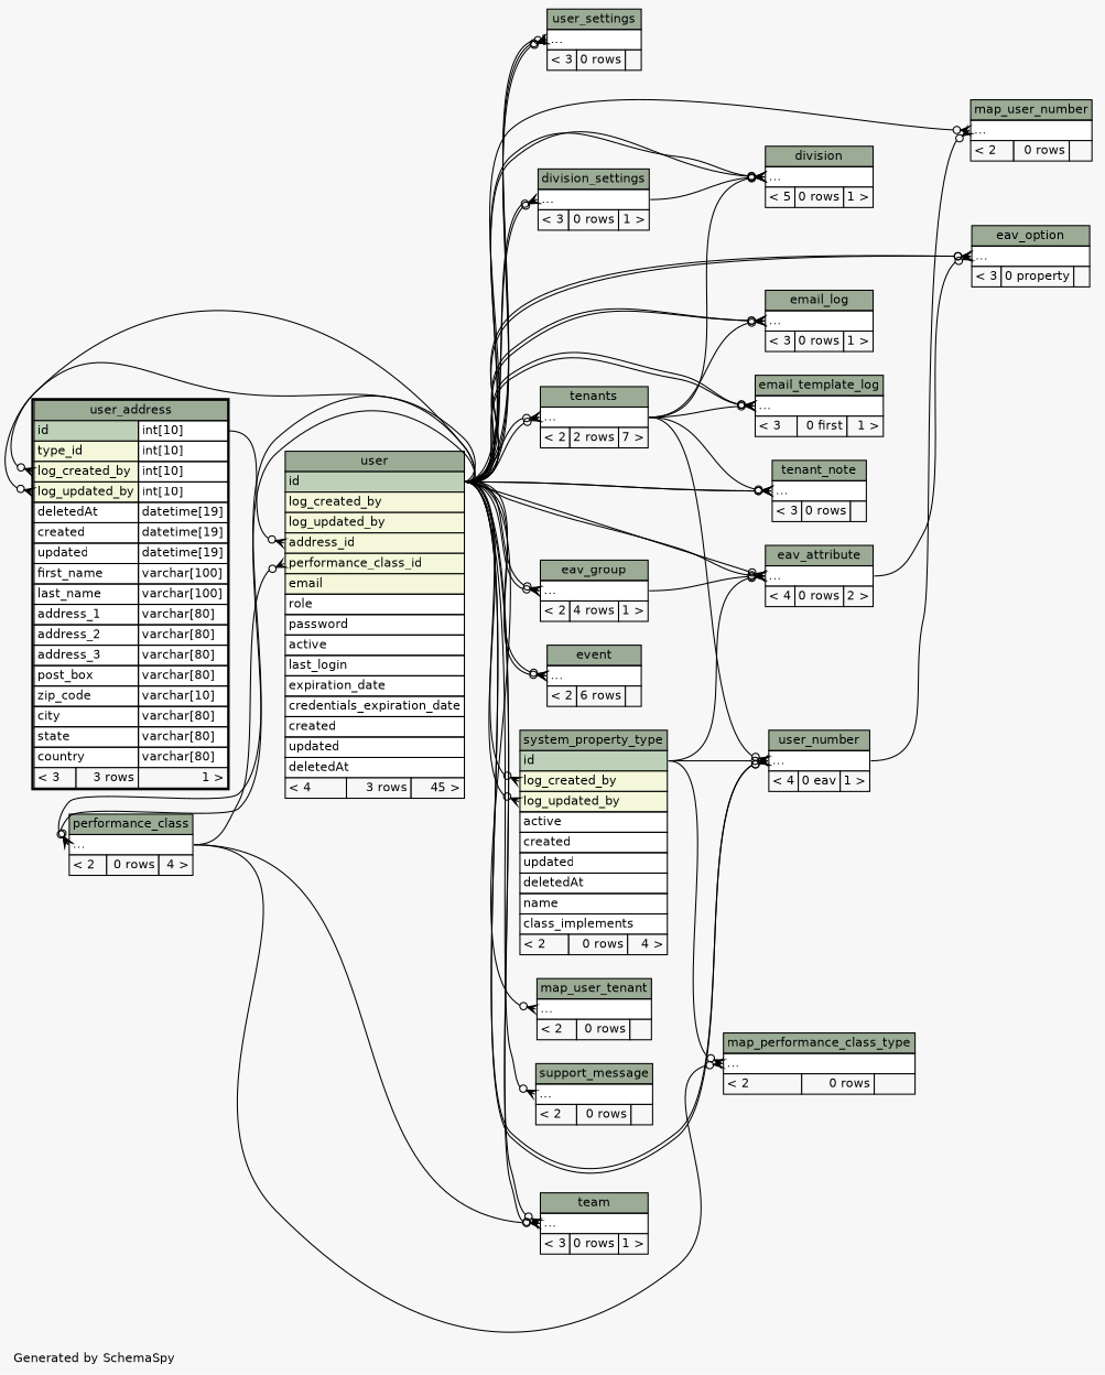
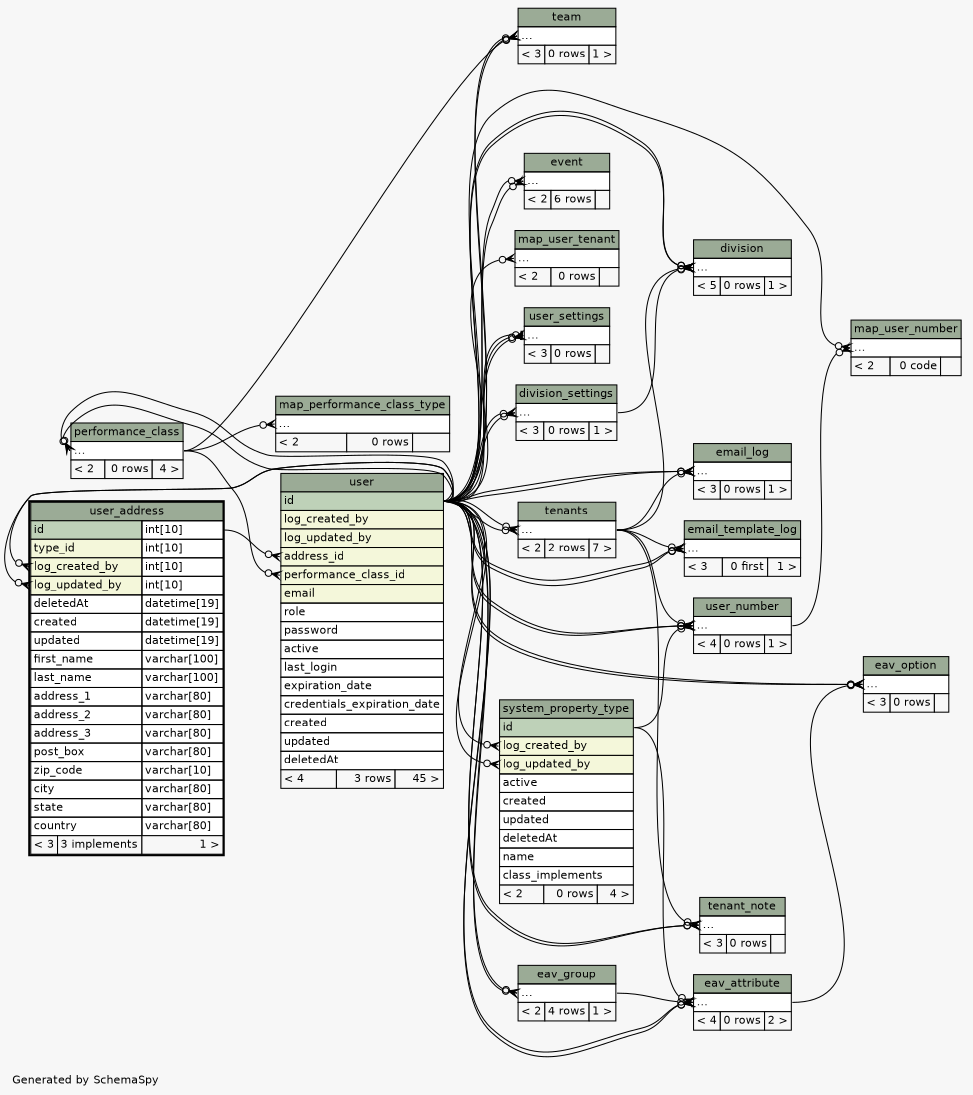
  digraph {
    bgcolor="#f7f7f7"
    fontname=Helvetica
    fontsize=11
    label="\nGenerated by SchemaSpy"
    labeljust=l
    nodesep=0.18
    rankdir=RL
    ranksep=0.46
    node [fontname=Helvetica fontsize=11 shape=plaintext]
    edge [arrowhead=none arrowsize=0.8 arrowtail=crowodot dir=back headport="id:e" tailport="elipses:w"]
    n1 [label=<     <TABLE BORDER="0" CELLBORDER="1" CELLSPACING="0" BGCOLOR="#ffffff">       <TR><TD COLSPAN="3" BGCOLOR="#9bab96" ALIGN="CENTER">division</TD></TR>       <TR><TD PORT="elipses" COLSPAN="3" ALIGN="LEFT">...</TD></TR>       <TR><TD ALIGN="LEFT" BGCOLOR="#f7f7f7">&lt; 5</TD><TD ALIGN="RIGHT" BGCOLOR="#f7f7f7">0 rows</TD><TD ALIGN="RIGHT" BGCOLOR="#f7f7f7">1 &gt;</TD></TR>     </TABLE>>]
    n2 [label=<     <TABLE BORDER="0" CELLBORDER="1" CELLSPACING="0" BGCOLOR="#ffffff">       <TR><TD COLSPAN="3" BGCOLOR="#9bab96" ALIGN="CENTER">user</TD></TR>       <TR><TD PORT="id" COLSPAN="3" BGCOLOR="#bed1b8" ALIGN="LEFT">id</TD></TR>       <TR><TD PORT="log_created_by" COLSPAN="3" BGCOLOR="#f4f7da" ALIGN="LEFT">log_created_by</TD></TR>       <TR><TD PORT="log_updated_by" COLSPAN="3" BGCOLOR="#f4f7da" ALIGN="LEFT">log_updated_by</TD></TR>       <TR><TD PORT="address_id" COLSPAN="3" BGCOLOR="#f4f7da" ALIGN="LEFT">address_id</TD></TR>       <TR><TD PORT="performance_class_id" COLSPAN="3" BGCOLOR="#f4f7da" ALIGN="LEFT">performance_class_id</TD></TR>       <TR><TD PORT="email" COLSPAN="3" BGCOLOR="#f4f7da" ALIGN="LEFT">email</TD></TR>       <TR><TD PORT="role" COLSPAN="3" ALIGN="LEFT">role</TD></TR>       <TR><TD PORT="password" COLSPAN="3" ALIGN="LEFT">password</TD></TR>       <TR><TD PORT="active" COLSPAN="3" ALIGN="LEFT">active</TD></TR>       <TR><TD PORT="last_login" COLSPAN="3" ALIGN="LEFT">last_login</TD></TR>       <TR><TD PORT="expiration_date" COLSPAN="3" ALIGN="LEFT">expiration_date</TD></TR>       <TR><TD PORT="credentials_expiration_date" COLSPAN="3" ALIGN="LEFT">credentials_expiration_date</TD></TR>       <TR><TD PORT="created" COLSPAN="3" ALIGN="LEFT">created</TD></TR>       <TR><TD PORT="updated" COLSPAN="3" ALIGN="LEFT">updated</TD></TR>       <TR><TD PORT="deletedAt" COLSPAN="3" ALIGN="LEFT">deletedAt</TD></TR>       <TR><TD ALIGN="LEFT" BGCOLOR="#f7f7f7">&lt; 4</TD><TD ALIGN="RIGHT" BGCOLOR="#f7f7f7">3 rows</TD><TD ALIGN="RIGHT" BGCOLOR="#f7f7f7">45 &gt;</TD></TR>     </TABLE>>]
    n3 [label=<     <TABLE BORDER="0" CELLBORDER="1" CELLSPACING="0" BGCOLOR="#ffffff">       <TR><TD COLSPAN="3" BGCOLOR="#9bab96" ALIGN="CENTER">division_settings</TD></TR>       <TR><TD PORT="elipses" COLSPAN="3" ALIGN="LEFT">...</TD></TR>       <TR><TD ALIGN="LEFT" BGCOLOR="#f7f7f7">&lt; 3</TD><TD ALIGN="RIGHT" BGCOLOR="#f7f7f7">0 rows</TD><TD ALIGN="RIGHT" BGCOLOR="#f7f7f7">1 &gt;</TD></TR>     </TABLE>>]
    n4 [label=<     <TABLE BORDER="0" CELLBORDER="1" CELLSPACING="0" BGCOLOR="#ffffff">       <TR><TD COLSPAN="3" BGCOLOR="#9bab96" ALIGN="CENTER">tenants</TD></TR>       <TR><TD PORT="elipses" COLSPAN="3" ALIGN="LEFT">...</TD></TR>       <TR><TD ALIGN="LEFT" BGCOLOR="#f7f7f7">&lt; 2</TD><TD ALIGN="RIGHT" BGCOLOR="#f7f7f7">2 rows</TD><TD ALIGN="RIGHT" BGCOLOR="#f7f7f7">7 &gt;</TD></TR>     </TABLE>>]
    n5 [label=<     <TABLE BORDER="0" CELLBORDER="1" CELLSPACING="0" BGCOLOR="#ffffff">       <TR><TD COLSPAN="3" BGCOLOR="#9bab96" ALIGN="CENTER">performance_class</TD></TR>       <TR><TD PORT="elipses" COLSPAN="3" ALIGN="LEFT">...</TD></TR>       <TR><TD ALIGN="LEFT" BGCOLOR="#f7f7f7">&lt; 2</TD><TD ALIGN="RIGHT" BGCOLOR="#f7f7f7">0 rows</TD><TD ALIGN="RIGHT" BGCOLOR="#f7f7f7">4 &gt;</TD></TR>     </TABLE>>]
-   n6 [label=<     <TABLE BORDER="2" CELLBORDER="1" CELLSPACING="0" BGCOLOR="#ffffff">       <TR><TD COLSPAN="3" BGCOLOR="#9bab96" ALIGN="CENTER">user_address</TD></TR>       <TR><TD PORT="id" COLSPAN="2" BGCOLOR="#bed1b8" ALIGN="LEFT">id</TD><TD PORT="id.type" ALIGN="LEFT">int[10]</TD></TR>       <TR><TD PORT="type_id" COLSPAN="2" BGCOLOR="#f4f7da" ALIGN="LEFT">type_id</TD><TD PORT="type_id.type" ALIGN="LEFT">int[10]</TD></TR>       <TR><TD PORT="log_created_by" COLSPAN="2" BGCOLOR="#f4f7da" ALIGN="LEFT">log_created_by</TD><TD PORT="log_created_by.type" ALIGN="LEFT">int[10]</TD></TR>       <TR><TD PORT="log_updated_by" COLSPAN="2" BGCOLOR="#f4f7da" ALIGN="LEFT">log_updated_by</TD><TD PORT="log_updated_by.type" ALIGN="LEFT">int[10]</TD></TR>       <TR><TD PORT="deletedAt" COLSPAN="2" ALIGN="LEFT">deletedAt</TD><TD PORT="deletedAt.type" ALIGN="LEFT">datetime[19]</TD></TR>       <TR><TD PORT="created" COLSPAN="2" ALIGN="LEFT">created</TD><TD PORT="created.type" ALIGN="LEFT">datetime[19]</TD></TR>       <TR><TD PORT="updated" COLSPAN="2" ALIGN="LEFT">updated</TD><TD PORT="updated.type" ALIGN="LEFT">datetime[19]</TD></TR>       <TR><TD PORT="first_name" COLSPAN="2" ALIGN="LEFT">first_name</TD><TD PORT="first_name.type" ALIGN="LEFT">varchar[100]</TD></TR>       <TR><TD PORT="last_name" COLSPAN="2" ALIGN="LEFT">last_name</TD><TD PORT="last_name.type" ALIGN="LEFT">varchar[100]</TD></TR>       <TR><TD PORT="address_1" COLSPAN="2" ALIGN="LEFT">address_1</TD><TD PORT="address_1.type" ALIGN="LEFT">varchar[80]</TD></TR>       <TR><TD PORT="address_2" COLSPAN="2" ALIGN="LEFT">address_2</TD><TD PORT="address_2.type" ALIGN="LEFT">varchar[80]</TD></TR>       <TR><TD PORT="address_3" COLSPAN="2" ALIGN="LEFT">address_3</TD><TD PORT="address_3.type" ALIGN="LEFT">varchar[80]</TD></TR>       <TR><TD PORT="post_box" COLSPAN="2" ALIGN="LEFT">post_box</TD><TD PORT="post_box.type" ALIGN="LEFT">varchar[80]</TD></TR>       <TR><TD PORT="zip_code" COLSPAN="2" ALIGN="LEFT">zip_code</TD><TD PORT="zip_code.type" ALIGN="LEFT">varchar[10]</TD></TR>       <TR><TD PORT="city" COLSPAN="2" ALIGN="LEFT">city</TD><TD PORT="city.type" ALIGN="LEFT">varchar[80]</TD></TR>       <TR><TD PORT="state" COLSPAN="2" ALIGN="LEFT">state</TD><TD PORT="state.type" ALIGN="LEFT">varchar[80]</TD></TR>       <TR><TD PORT="country" COLSPAN="2" ALIGN="LEFT">country</TD><TD PORT="country.type" ALIGN="LEFT">varchar[80]</TD></TR>       <TR><TD ALIGN="LEFT" BGCOLOR="#f7f7f7">&lt; 3</TD><TD ALIGN="RIGHT" BGCOLOR="#f7f7f7">3 rows</TD><TD ALIGN="RIGHT" BGCOLOR="#f7f7f7">1 &gt;</TD></TR>     </TABLE>>]
+   n6 [label=<     <TABLE BORDER="2" CELLBORDER="1" CELLSPACING="0" BGCOLOR="#ffffff">       <TR><TD COLSPAN="3" BGCOLOR="#9bab96" ALIGN="CENTER">user_address</TD></TR>       <TR><TD PORT="id" COLSPAN="2" BGCOLOR="#bed1b8" ALIGN="LEFT">id</TD><TD PORT="id.type" ALIGN="LEFT">int[10]</TD></TR>       <TR><TD PORT="type_id" COLSPAN="2" BGCOLOR="#f4f7da" ALIGN="LEFT">type_id</TD><TD PORT="type_id.type" ALIGN="LEFT">int[10]</TD></TR>       <TR><TD PORT="log_created_by" COLSPAN="2" BGCOLOR="#f4f7da" ALIGN="LEFT">log_created_by</TD><TD PORT="log_created_by.type" ALIGN="LEFT">int[10]</TD></TR>       <TR><TD PORT="log_updated_by" COLSPAN="2" BGCOLOR="#f4f7da" ALIGN="LEFT">log_updated_by</TD><TD PORT="log_updated_by.type" ALIGN="LEFT">int[10]</TD></TR>       <TR><TD PORT="deletedAt" COLSPAN="2" ALIGN="LEFT">deletedAt</TD><TD PORT="deletedAt.type" ALIGN="LEFT">datetime[19]</TD></TR>       <TR><TD PORT="created" COLSPAN="2" ALIGN="LEFT">created</TD><TD PORT="created.type" ALIGN="LEFT">datetime[19]</TD></TR>       <TR><TD PORT="updated" COLSPAN="2" ALIGN="LEFT">updated</TD><TD PORT="updated.type" ALIGN="LEFT">datetime[19]</TD></TR>       <TR><TD PORT="first_name" COLSPAN="2" ALIGN="LEFT">first_name</TD><TD PORT="first_name.type" ALIGN="LEFT">varchar[100]</TD></TR>       <TR><TD PORT="last_name" COLSPAN="2" ALIGN="LEFT">last_name</TD><TD PORT="last_name.type" ALIGN="LEFT">varchar[100]</TD></TR>       <TR><TD PORT="address_1" COLSPAN="2" ALIGN="LEFT">address_1</TD><TD PORT="address_1.type" ALIGN="LEFT">varchar[80]</TD></TR>       <TR><TD PORT="address_2" COLSPAN="2" ALIGN="LEFT">address_2</TD><TD PORT="address_2.type" ALIGN="LEFT">varchar[80]</TD></TR>       <TR><TD PORT="address_3" COLSPAN="2" ALIGN="LEFT">address_3</TD><TD PORT="address_3.type" ALIGN="LEFT">varchar[80]</TD></TR>       <TR><TD PORT="post_box" COLSPAN="2" ALIGN="LEFT">post_box</TD><TD PORT="post_box.type" ALIGN="LEFT">varchar[80]</TD></TR>       <TR><TD PORT="zip_code" COLSPAN="2" ALIGN="LEFT">zip_code</TD><TD PORT="zip_code.type" ALIGN="LEFT">varchar[10]</TD></TR>       <TR><TD PORT="city" COLSPAN="2" ALIGN="LEFT">city</TD><TD PORT="city.type" ALIGN="LEFT">varchar[80]</TD></TR>       <TR><TD PORT="state" COLSPAN="2" ALIGN="LEFT">state</TD><TD PORT="state.type" ALIGN="LEFT">varchar[80]</TD></TR>       <TR><TD PORT="country" COLSPAN="2" ALIGN="LEFT">country</TD><TD PORT="country.type" ALIGN="LEFT">varchar[80]</TD></TR>       <TR><TD ALIGN="LEFT" BGCOLOR="#f7f7f7">&lt; 3</TD><TD ALIGN="RIGHT" BGCOLOR="#f7f7f7">3 implements</TD><TD ALIGN="RIGHT" BGCOLOR="#f7f7f7">1 &gt;</TD></TR>     </TABLE>>]
    n7 [label=<     <TABLE BORDER="0" CELLBORDER="1" CELLSPACING="0" BGCOLOR="#ffffff">       <TR><TD COLSPAN="3" BGCOLOR="#9bab96" ALIGN="CENTER">eav_attribute</TD></TR>       <TR><TD PORT="elipses" COLSPAN="3" ALIGN="LEFT">...</TD></TR>       <TR><TD ALIGN="LEFT" BGCOLOR="#f7f7f7">&lt; 4</TD><TD ALIGN="RIGHT" BGCOLOR="#f7f7f7">0 rows</TD><TD ALIGN="RIGHT" BGCOLOR="#f7f7f7">2 &gt;</TD></TR>     </TABLE>>]
    n8 [label=<     <TABLE BORDER="0" CELLBORDER="1" CELLSPACING="0" BGCOLOR="#ffffff">       <TR><TD COLSPAN="3" BGCOLOR="#9bab96" ALIGN="CENTER">eav_group</TD></TR>       <TR><TD PORT="elipses" COLSPAN="3" ALIGN="LEFT">...</TD></TR>       <TR><TD ALIGN="LEFT" BGCOLOR="#f7f7f7">&lt; 2</TD><TD ALIGN="RIGHT" BGCOLOR="#f7f7f7">4 rows</TD><TD ALIGN="RIGHT" BGCOLOR="#f7f7f7">1 &gt;</TD></TR>     </TABLE>>]
    n9 [label=<     <TABLE BORDER="0" CELLBORDER="1" CELLSPACING="0" BGCOLOR="#ffffff">       <TR><TD COLSPAN="3" BGCOLOR="#9bab96" ALIGN="CENTER">system_property_type</TD></TR>       <TR><TD PORT="id" COLSPAN="3" BGCOLOR="#bed1b8" ALIGN="LEFT">id</TD></TR>       <TR><TD PORT="log_created_by" COLSPAN="3" BGCOLOR="#f4f7da" ALIGN="LEFT">log_created_by</TD></TR>       <TR><TD PORT="log_updated_by" COLSPAN="3" BGCOLOR="#f4f7da" ALIGN="LEFT">log_updated_by</TD></TR>       <TR><TD PORT="active" COLSPAN="3" ALIGN="LEFT">active</TD></TR>       <TR><TD PORT="created" COLSPAN="3" ALIGN="LEFT">created</TD></TR>       <TR><TD PORT="updated" COLSPAN="3" ALIGN="LEFT">updated</TD></TR>       <TR><TD PORT="deletedAt" COLSPAN="3" ALIGN="LEFT">deletedAt</TD></TR>       <TR><TD PORT="name" COLSPAN="3" ALIGN="LEFT">name</TD></TR>       <TR><TD PORT="class_implements" COLSPAN="3" ALIGN="LEFT">class_implements</TD></TR>       <TR><TD ALIGN="LEFT" BGCOLOR="#f7f7f7">&lt; 2</TD><TD ALIGN="RIGHT" BGCOLOR="#f7f7f7">0 rows</TD><TD ALIGN="RIGHT" BGCOLOR="#f7f7f7">4 &gt;</TD></TR>     </TABLE>>]
-   n10 [label=<     <TABLE BORDER="0" CELLBORDER="1" CELLSPACING="0" BGCOLOR="#ffffff">       <TR><TD COLSPAN="3" BGCOLOR="#9bab96" ALIGN="CENTER">eav_option</TD></TR>       <TR><TD PORT="elipses" COLSPAN="3" ALIGN="LEFT">...</TD></TR>       <TR><TD ALIGN="LEFT" BGCOLOR="#f7f7f7">&lt; 3</TD><TD ALIGN="RIGHT" BGCOLOR="#f7f7f7">0 property</TD><TD ALIGN="RIGHT" BGCOLOR="#f7f7f7">  </TD></TR>     </TABLE>>]
+   n10 [label=<     <TABLE BORDER="0" CELLBORDER="1" CELLSPACING="0" BGCOLOR="#ffffff">       <TR><TD COLSPAN="3" BGCOLOR="#9bab96" ALIGN="CENTER">eav_option</TD></TR>       <TR><TD PORT="elipses" COLSPAN="3" ALIGN="LEFT">...</TD></TR>       <TR><TD ALIGN="LEFT" BGCOLOR="#f7f7f7">&lt; 3</TD><TD ALIGN="RIGHT" BGCOLOR="#f7f7f7">0 rows</TD><TD ALIGN="RIGHT" BGCOLOR="#f7f7f7">  </TD></TR>     </TABLE>>]
    n11 [label=<     <TABLE BORDER="0" CELLBORDER="1" CELLSPACING="0" BGCOLOR="#ffffff">       <TR><TD COLSPAN="3" BGCOLOR="#9bab96" ALIGN="CENTER">email_log</TD></TR>       <TR><TD PORT="elipses" COLSPAN="3" ALIGN="LEFT">...</TD></TR>       <TR><TD ALIGN="LEFT" BGCOLOR="#f7f7f7">&lt; 3</TD><TD ALIGN="RIGHT" BGCOLOR="#f7f7f7">0 rows</TD><TD ALIGN="RIGHT" BGCOLOR="#f7f7f7">1 &gt;</TD></TR>     </TABLE>>]
    n12 [label=<     <TABLE BORDER="0" CELLBORDER="1" CELLSPACING="0" BGCOLOR="#ffffff">       <TR><TD COLSPAN="3" BGCOLOR="#9bab96" ALIGN="CENTER">email_template_log</TD></TR>       <TR><TD PORT="elipses" COLSPAN="3" ALIGN="LEFT">...</TD></TR>       <TR><TD ALIGN="LEFT" BGCOLOR="#f7f7f7">&lt; 3</TD><TD ALIGN="RIGHT" BGCOLOR="#f7f7f7">0 first</TD><TD ALIGN="RIGHT" BGCOLOR="#f7f7f7">1 &gt;</TD></TR>     </TABLE>>]
    n13 [label=<     <TABLE BORDER="0" CELLBORDER="1" CELLSPACING="0" BGCOLOR="#ffffff">       <TR><TD COLSPAN="3" BGCOLOR="#9bab96" ALIGN="CENTER">event</TD></TR>       <TR><TD PORT="elipses" COLSPAN="3" ALIGN="LEFT">...</TD></TR>       <TR><TD ALIGN="LEFT" BGCOLOR="#f7f7f7">&lt; 2</TD><TD ALIGN="RIGHT" BGCOLOR="#f7f7f7">6 rows</TD><TD ALIGN="RIGHT" BGCOLOR="#f7f7f7">  </TD></TR>     </TABLE>>]
    n14 [label=<     <TABLE BORDER="0" CELLBORDER="1" CELLSPACING="0" BGCOLOR="#ffffff">       <TR><TD COLSPAN="3" BGCOLOR="#9bab96" ALIGN="CENTER">map_performance_class_type</TD></TR>       <TR><TD PORT="elipses" COLSPAN="3" ALIGN="LEFT">...</TD></TR>       <TR><TD ALIGN="LEFT" BGCOLOR="#f7f7f7">&lt; 2</TD><TD ALIGN="RIGHT" BGCOLOR="#f7f7f7">0 rows</TD><TD ALIGN="RIGHT" BGCOLOR="#f7f7f7">  </TD></TR>     </TABLE>>]
-   n15 [label=<     <TABLE BORDER="0" CELLBORDER="1" CELLSPACING="0" BGCOLOR="#ffffff">       <TR><TD COLSPAN="3" BGCOLOR="#9bab96" ALIGN="CENTER">map_user_number</TD></TR>       <TR><TD PORT="elipses" COLSPAN="3" ALIGN="LEFT">...</TD></TR>       <TR><TD ALIGN="LEFT" BGCOLOR="#f7f7f7">&lt; 2</TD><TD ALIGN="RIGHT" BGCOLOR="#f7f7f7">0 rows</TD><TD ALIGN="RIGHT" BGCOLOR="#f7f7f7">  </TD></TR>     </TABLE>>]
-   n16 [label=<     <TABLE BORDER="0" CELLBORDER="1" CELLSPACING="0" BGCOLOR="#ffffff">       <TR><TD COLSPAN="3" BGCOLOR="#9bab96" ALIGN="CENTER">user_number</TD></TR>       <TR><TD PORT="elipses" COLSPAN="3" ALIGN="LEFT">...</TD></TR>       <TR><TD ALIGN="LEFT" BGCOLOR="#f7f7f7">&lt; 4</TD><TD ALIGN="RIGHT" BGCOLOR="#f7f7f7">0 eav</TD><TD ALIGN="RIGHT" BGCOLOR="#f7f7f7">1 &gt;</TD></TR>     </TABLE>>]
+   n15 [label=<     <TABLE BORDER="0" CELLBORDER="1" CELLSPACING="0" BGCOLOR="#ffffff">       <TR><TD COLSPAN="3" BGCOLOR="#9bab96" ALIGN="CENTER">map_user_number</TD></TR>       <TR><TD PORT="elipses" COLSPAN="3" ALIGN="LEFT">...</TD></TR>       <TR><TD ALIGN="LEFT" BGCOLOR="#f7f7f7">&lt; 2</TD><TD ALIGN="RIGHT" BGCOLOR="#f7f7f7">0 code</TD><TD ALIGN="RIGHT" BGCOLOR="#f7f7f7">  </TD></TR>     </TABLE>>]
+   n16 [label=<     <TABLE BORDER="0" CELLBORDER="1" CELLSPACING="0" BGCOLOR="#ffffff">       <TR><TD COLSPAN="3" BGCOLOR="#9bab96" ALIGN="CENTER">user_number</TD></TR>       <TR><TD PORT="elipses" COLSPAN="3" ALIGN="LEFT">...</TD></TR>       <TR><TD ALIGN="LEFT" BGCOLOR="#f7f7f7">&lt; 4</TD><TD ALIGN="RIGHT" BGCOLOR="#f7f7f7">0 rows</TD><TD ALIGN="RIGHT" BGCOLOR="#f7f7f7">1 &gt;</TD></TR>     </TABLE>>]
    n17 [label=<     <TABLE BORDER="0" CELLBORDER="1" CELLSPACING="0" BGCOLOR="#ffffff">       <TR><TD COLSPAN="3" BGCOLOR="#9bab96" ALIGN="CENTER">map_user_tenant</TD></TR>       <TR><TD PORT="elipses" COLSPAN="3" ALIGN="LEFT">...</TD></TR>       <TR><TD ALIGN="LEFT" BGCOLOR="#f7f7f7">&lt; 2</TD><TD ALIGN="RIGHT" BGCOLOR="#f7f7f7">0 rows</TD><TD ALIGN="RIGHT" BGCOLOR="#f7f7f7">  </TD></TR>     </TABLE>>]
-   n18 [label=<     <TABLE BORDER="0" CELLBORDER="1" CELLSPACING="0" BGCOLOR="#ffffff">       <TR><TD COLSPAN="3" BGCOLOR="#9bab96" ALIGN="CENTER">support_message</TD></TR>       <TR><TD PORT="elipses" COLSPAN="3" ALIGN="LEFT">...</TD></TR>       <TR><TD ALIGN="LEFT" BGCOLOR="#f7f7f7">&lt; 2</TD><TD ALIGN="RIGHT" BGCOLOR="#f7f7f7">0 rows</TD><TD ALIGN="RIGHT" BGCOLOR="#f7f7f7">  </TD></TR>     </TABLE>>]
    n19 [label=<     <TABLE BORDER="0" CELLBORDER="1" CELLSPACING="0" BGCOLOR="#ffffff">       <TR><TD COLSPAN="3" BGCOLOR="#9bab96" ALIGN="CENTER">team</TD></TR>       <TR><TD PORT="elipses" COLSPAN="3" ALIGN="LEFT">...</TD></TR>       <TR><TD ALIGN="LEFT" BGCOLOR="#f7f7f7">&lt; 3</TD><TD ALIGN="RIGHT" BGCOLOR="#f7f7f7">0 rows</TD><TD ALIGN="RIGHT" BGCOLOR="#f7f7f7">1 &gt;</TD></TR>     </TABLE>>]
    n20 [label=<     <TABLE BORDER="0" CELLBORDER="1" CELLSPACING="0" BGCOLOR="#ffffff">       <TR><TD COLSPAN="3" BGCOLOR="#9bab96" ALIGN="CENTER">tenant_note</TD></TR>       <TR><TD PORT="elipses" COLSPAN="3" ALIGN="LEFT">...</TD></TR>       <TR><TD ALIGN="LEFT" BGCOLOR="#f7f7f7">&lt; 3</TD><TD ALIGN="RIGHT" BGCOLOR="#f7f7f7">0 rows</TD><TD ALIGN="RIGHT" BGCOLOR="#f7f7f7">  </TD></TR>     </TABLE>>]
    n21 [label=<     <TABLE BORDER="0" CELLBORDER="1" CELLSPACING="0" BGCOLOR="#ffffff">       <TR><TD COLSPAN="3" BGCOLOR="#9bab96" ALIGN="CENTER">user_settings</TD></TR>       <TR><TD PORT="elipses" COLSPAN="3" ALIGN="LEFT">...</TD></TR>       <TR><TD ALIGN="LEFT" BGCOLOR="#f7f7f7">&lt; 3</TD><TD ALIGN="RIGHT" BGCOLOR="#f7f7f7">0 rows</TD><TD ALIGN="RIGHT" BGCOLOR="#f7f7f7">  </TD></TR>     </TABLE>>]
    n1 -> n2
    n1 -> n2
    n1 -> n3 [headport="elipses:e"]
    n1 -> n4 [headport="elipses:e"]
    n2 -> n5 [headport="elipses:e" tailport="performance_class_id:w"]
    n2 -> n6 [headport="id.type:e" tailport="address_id:w"]
    n3 -> n2
    n3 -> n2
    n4 -> n2
    n4 -> n2
    n5 -> n2
    n5 -> n2
    n6 -> n2 [tailport="log_created_by:w"]
    n6 -> n2 [tailport="log_updated_by:w"]
    n7 -> n2
    n7 -> n2
    n7 -> n8 [headport="elipses:e"]
    n7 -> n9
    n8 -> n2
    n8 -> n2
    n9 -> n2 [tailport="log_created_by:w"]
    n9 -> n2 [tailport="log_updated_by:w"]
    n10 -> n2
    n10 -> n2
    n10 -> n7 [headport="elipses:e"]
    n11 -> n2
    n11 -> n2
    n11 -> n4 [headport="elipses:e"]
    n12 -> n2
    n12 -> n2
    n12 -> n4 [headport="elipses:e"]
    n13 -> n2
    n13 -> n2
    n14 -> n5 [headport="elipses:e"]
-   n14 -> n9
    n15 -> n2
    n15 -> n16 [headport="elipses:e"]
    n16 -> n2
    n16 -> n2
    n16 -> n4 [headport="elipses:e"]
    n16 -> n9
    n17 -> n2
-   n18 -> n2
    n19 -> n2
    n19 -> n2
    n19 -> n5 [headport="elipses:e"]
    n20 -> n2
    n20 -> n2
    n20 -> n4 [headport="elipses:e"]
    n21 -> n2
    n21 -> n2
    n21 -> n2 [arrowtail=teeodot]
  }
